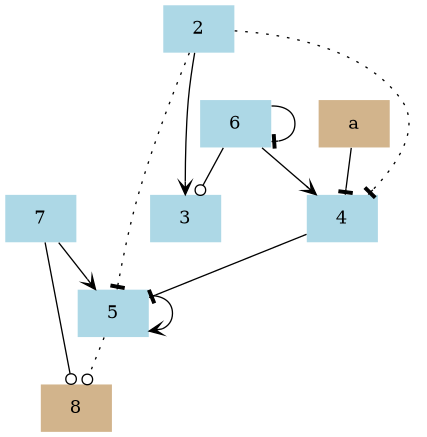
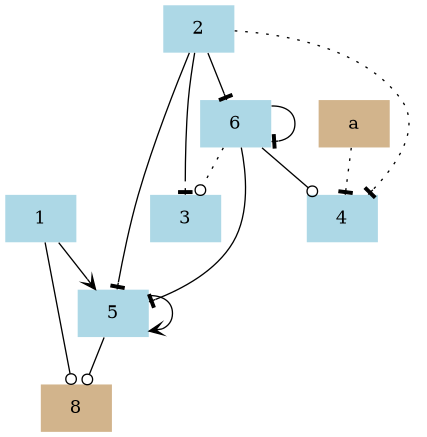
  digraph {
    node [fillcolor=lightblue shape=plaintext style=filled]
    edge [arrowhead=tee]
-   1 [label=7]
+   1
    5
    8 [fillcolor=tan]
    2
    3
    4
    6
    a [fillcolor=tan]
    1 -> 5 [arrowhead=vee]
    1 -> 8 [arrowhead=odot]
    5 -> 5 [arrowhead=vee]
-   5 -> 8 [arrowhead=odot style=dotted]
-   2 -> 5 [style=dotted]
-   2 -> 3 [arrowhead=vee]
+   5 -> 8 [arrowhead=odot]
+   2 -> 5
+   2 -> 3
    2 -> 4 [style=dotted]
-   4 -> 5
-   6 -> 3 [arrowhead=odot]
-   6 -> 4 [arrowhead=vee]
+   2 -> 6
+   6 -> 5
+   6 -> 3 [arrowhead=odot style=dotted]
+   6 -> 4 [arrowhead=odot]
    6 -> 6
-   a -> 4 [style=solid]
+   a -> 4 [style=dotted]
  }
